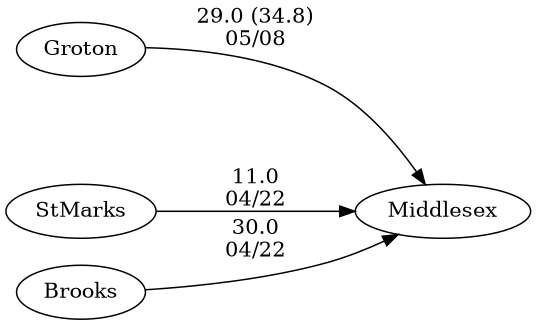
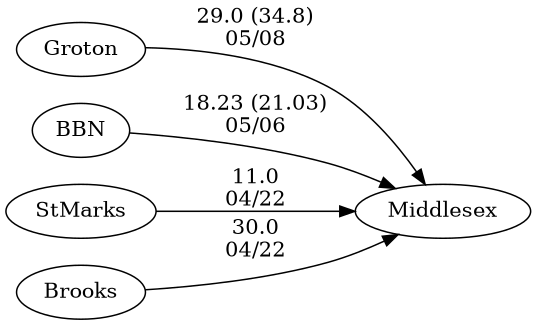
  digraph {
    rankdir=LR
    edge [random=random]
    Groton
    Middlesex
+   BBN
    StMarks
    Brooks
    Groton -> Middlesex [label="29.0 (34.8)\n05/08" weight=71]
+   BBN -> Middlesex [label="18.23 (21.03)\n05/06" weight=82]
    StMarks -> Middlesex [label="11.0\n04/22" weight=89]
    Brooks -> Middlesex [label="30.0\n04/22" weight=70]
  }
